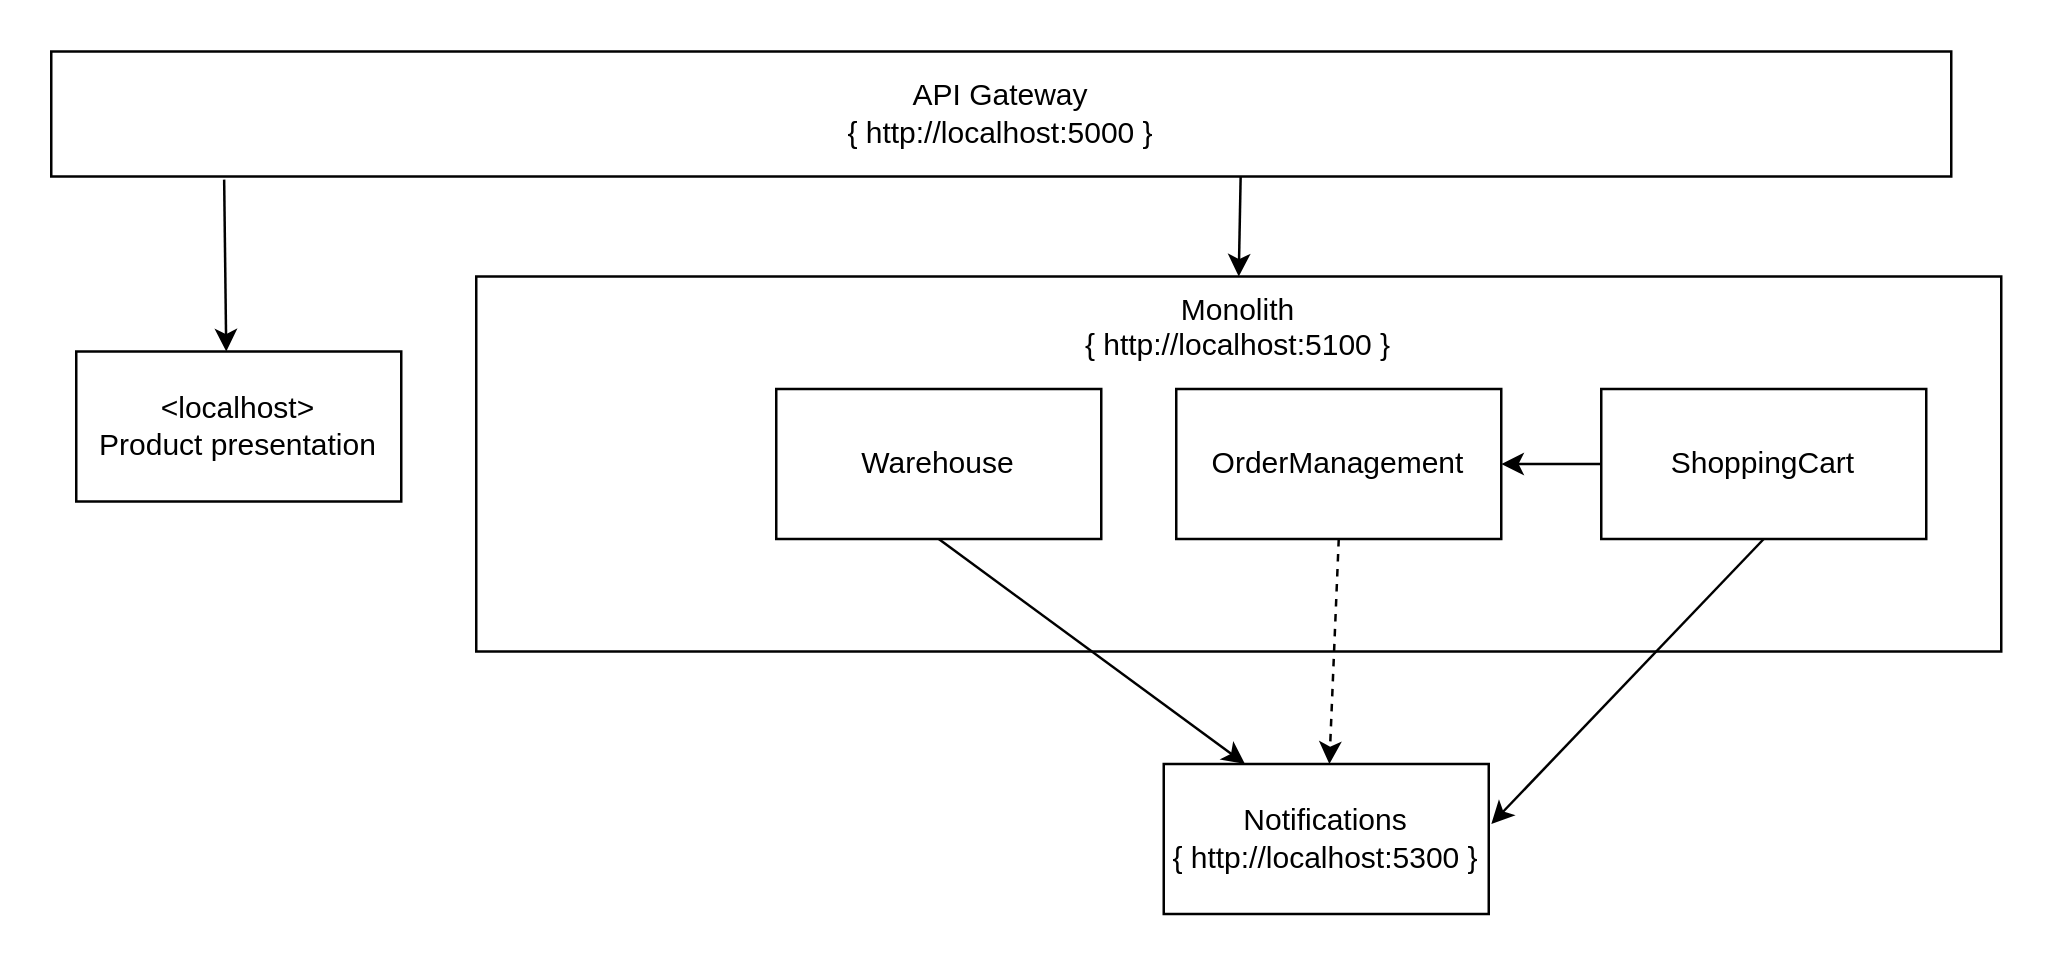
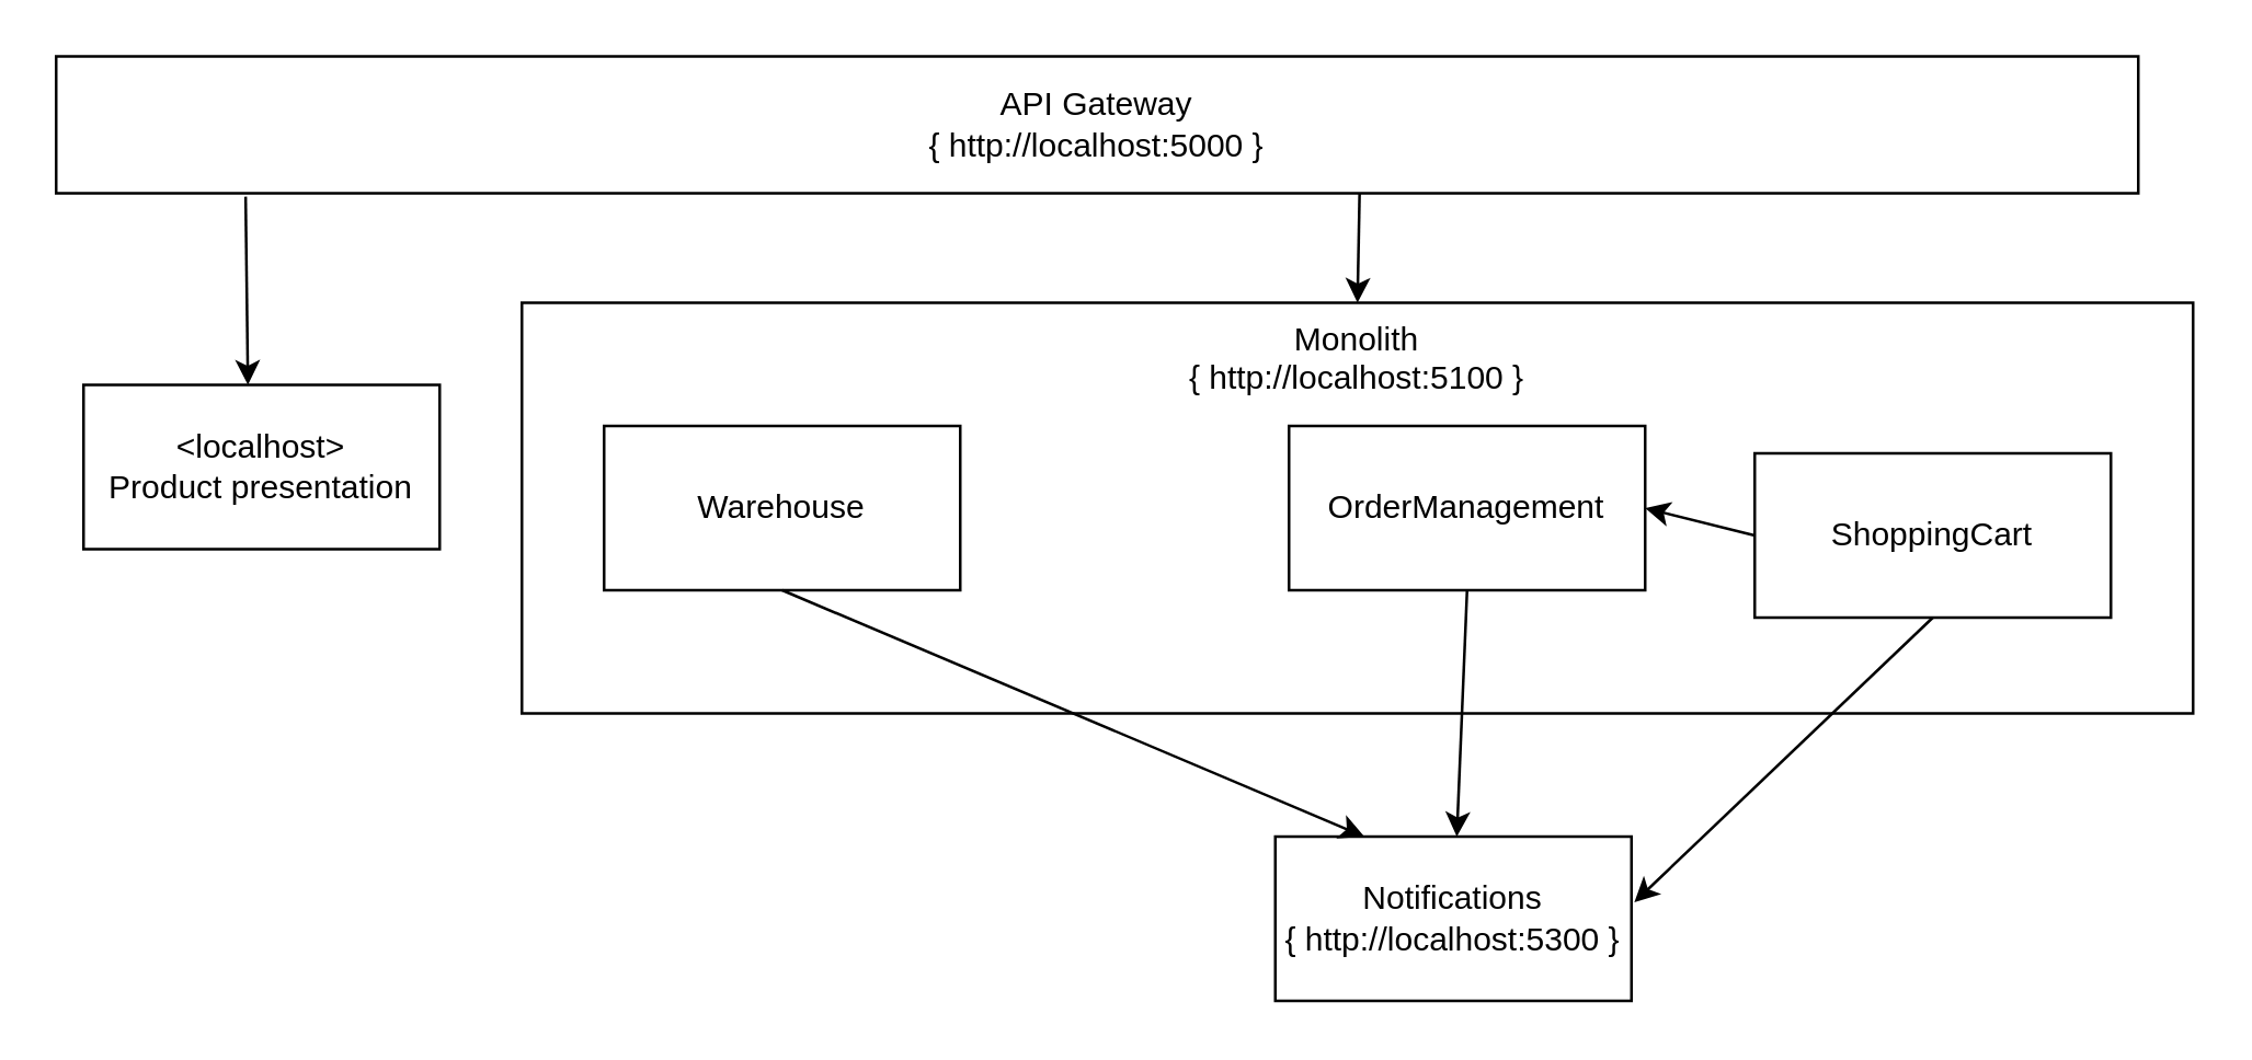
  <mxCell id="0" />
  <mxCell id="1" parent="0" />
  <mxCell id="2" value="Monolith&lt;br&gt;{ http://localhost:5100 }" style="rounded=0;whiteSpace=wrap;html=1;align=center;verticalAlign=top;" vertex="1" parent="1"><mxGeometry x="190" y="110" width="610" height="150" as="geometry" /></mxCell>
  <mxCell id="3" value="Notifications&lt;br&gt;{ http://localhost:5300 }" style="rounded=0;whiteSpace=wrap;html=1;align=center;" vertex="1" parent="1"><mxGeometry x="465" y="305" width="130" height="60" as="geometry" /></mxCell>
- <mxCell id="4" value="Warehouse" style="rounded=0;whiteSpace=wrap;html=1;align=center;" vertex="1" parent="1"><mxGeometry x="310" y="155" width="130" height="60" as="geometry" /></mxCell>
- <mxCell id="5" value="ShoppingCart" style="rounded=0;whiteSpace=wrap;html=1;align=center;" vertex="1" parent="1"><mxGeometry x="640" y="155" width="130" height="60" as="geometry" /></mxCell>
+ <mxCell id="4" value="Warehouse" style="rounded=0;whiteSpace=wrap;html=1;align=center;" vertex="1" parent="1"><mxGeometry x="220" y="155" width="130" height="60" as="geometry" /></mxCell>
+ <mxCell id="5" value="ShoppingCart" style="rounded=0;whiteSpace=wrap;html=1;align=center;" vertex="1" parent="1"><mxGeometry x="640" y="165" width="130" height="60" as="geometry" /></mxCell>
  <mxCell id="6" value="" style="endArrow=classic;html=1;rounded=0;exitX=0.5;exitY=1;exitDx=0;exitDy=0;entryX=1.008;entryY=0.4;entryDx=0;entryDy=0;entryPerimeter=0;" edge="1" parent="1" source="5" target="3"><mxGeometry width="50" height="50" relative="1" as="geometry"><mxPoint x="570" y="450" as="sourcePoint" /><mxPoint x="550" y="330" as="targetPoint" /></mxGeometry></mxCell>
  <mxCell id="7" value="" style="endArrow=classic;html=1;rounded=0;exitX=0.5;exitY=1;exitDx=0;exitDy=0;entryX=0.25;entryY=0;entryDx=0;entryDy=0;" edge="1" parent="1" source="4" target="3"><mxGeometry width="50" height="50" relative="1" as="geometry"><mxPoint x="594" y="200" as="sourcePoint" /><mxPoint x="594" y="280" as="targetPoint" /></mxGeometry></mxCell>
  <mxCell id="8" value="OrderManagement" style="rounded=0;whiteSpace=wrap;html=1;align=center;" vertex="1" parent="1"><mxGeometry x="470" y="155" width="130" height="60" as="geometry" /></mxCell>
- <mxCell id="9" value="" style="endArrow=classic;html=1;rounded=0;exitX=0.5;exitY=1;exitDx=0;exitDy=0;dashed=1;" edge="1" parent="1" source="8" target="3"><mxGeometry width="50" height="50" relative="1" as="geometry"><mxPoint x="570" y="450" as="sourcePoint" /><mxPoint x="620" y="400" as="targetPoint" /></mxGeometry></mxCell>
+ <mxCell id="9" value="" style="endArrow=classic;html=1;rounded=0;exitX=0.5;exitY=1;exitDx=0;exitDy=0;" edge="1" parent="1" source="8" target="3"><mxGeometry width="50" height="50" relative="1" as="geometry"><mxPoint x="570" y="450" as="sourcePoint" /><mxPoint x="620" y="400" as="targetPoint" /></mxGeometry></mxCell>
  <mxCell id="10" value="API Gateway&lt;br&gt;{ http://localhost:5000 }" style="rounded=0;whiteSpace=wrap;html=1;align=center;" vertex="1" parent="1"><mxGeometry x="20" y="20" width="760" height="50" as="geometry" /></mxCell>
  <mxCell id="11" value="&amp;lt;localhost&amp;gt;&lt;br&gt;Product presentation" style="rounded=0;whiteSpace=wrap;html=1;align=center;" vertex="1" parent="1"><mxGeometry x="30" y="140" width="130" height="60" as="geometry" /></mxCell>
  <mxCell id="12" value="" style="endArrow=classic;html=1;rounded=0;entryX=0.5;entryY=0;entryDx=0;entryDy=0;exitX=0.626;exitY=1;exitDx=0;exitDy=0;exitPerimeter=0;" edge="1" parent="1" source="10" target="2"><mxGeometry width="50" height="50" relative="1" as="geometry"><mxPoint x="485" y="70" as="sourcePoint" /><mxPoint x="495" y="310" as="targetPoint" /></mxGeometry></mxCell>
  <mxCell id="13" value="" style="endArrow=classic;html=1;rounded=0;entryX=0.5;entryY=0;entryDx=0;entryDy=0;exitX=0.091;exitY=1.025;exitDx=0;exitDy=0;exitPerimeter=0;" edge="1" parent="1" source="10"><mxGeometry width="50" height="50" relative="1" as="geometry"><mxPoint x="90" y="100" as="sourcePoint" /><mxPoint x="90" y="140" as="targetPoint" /></mxGeometry></mxCell>
  <mxCell id="14" value="" style="endArrow=classic;html=1;rounded=0;exitX=0;exitY=0.5;exitDx=0;exitDy=0;entryX=1;entryY=0.5;entryDx=0;entryDy=0;" edge="1" parent="1" source="5" target="8"><mxGeometry width="50" height="50" relative="1" as="geometry"><mxPoint x="715" y="210" as="sourcePoint" /><mxPoint x="550" y="340" as="targetPoint" /></mxGeometry></mxCell>
